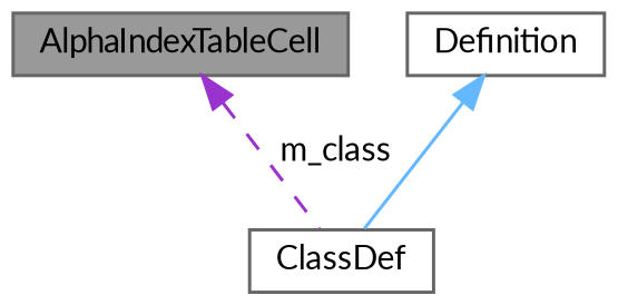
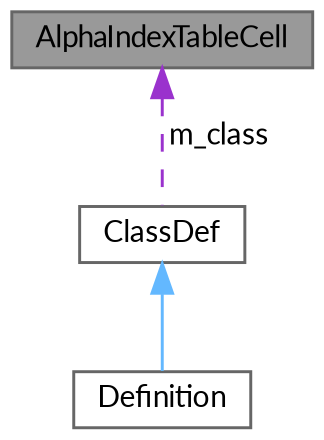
  digraph {
    fontname=Lato
    node [color=gray40 fillcolor=white fontname=Lato fontsize=10 shape=box style=filled]
    edge [dir=back fontname=Lato fontsize=10 labelfontname=Helvetica labelfontsize=10]
    n1 [fillcolor=grey60 fontcolor=black height=0.2 label=AlphaIndexTableCell width=0.4]
    n2 [height=0.2 label=ClassDef width=0.4]
    n3 [height=0.2 label=Definition width=0.4]
    n1 -> n2 [color=darkorchid3 label=" m_class" style=dashed]
-   n3 -> n2 [color=steelblue1 style=solid]
+   n2 -> n3 [color=steelblue1 style=solid]
  }
